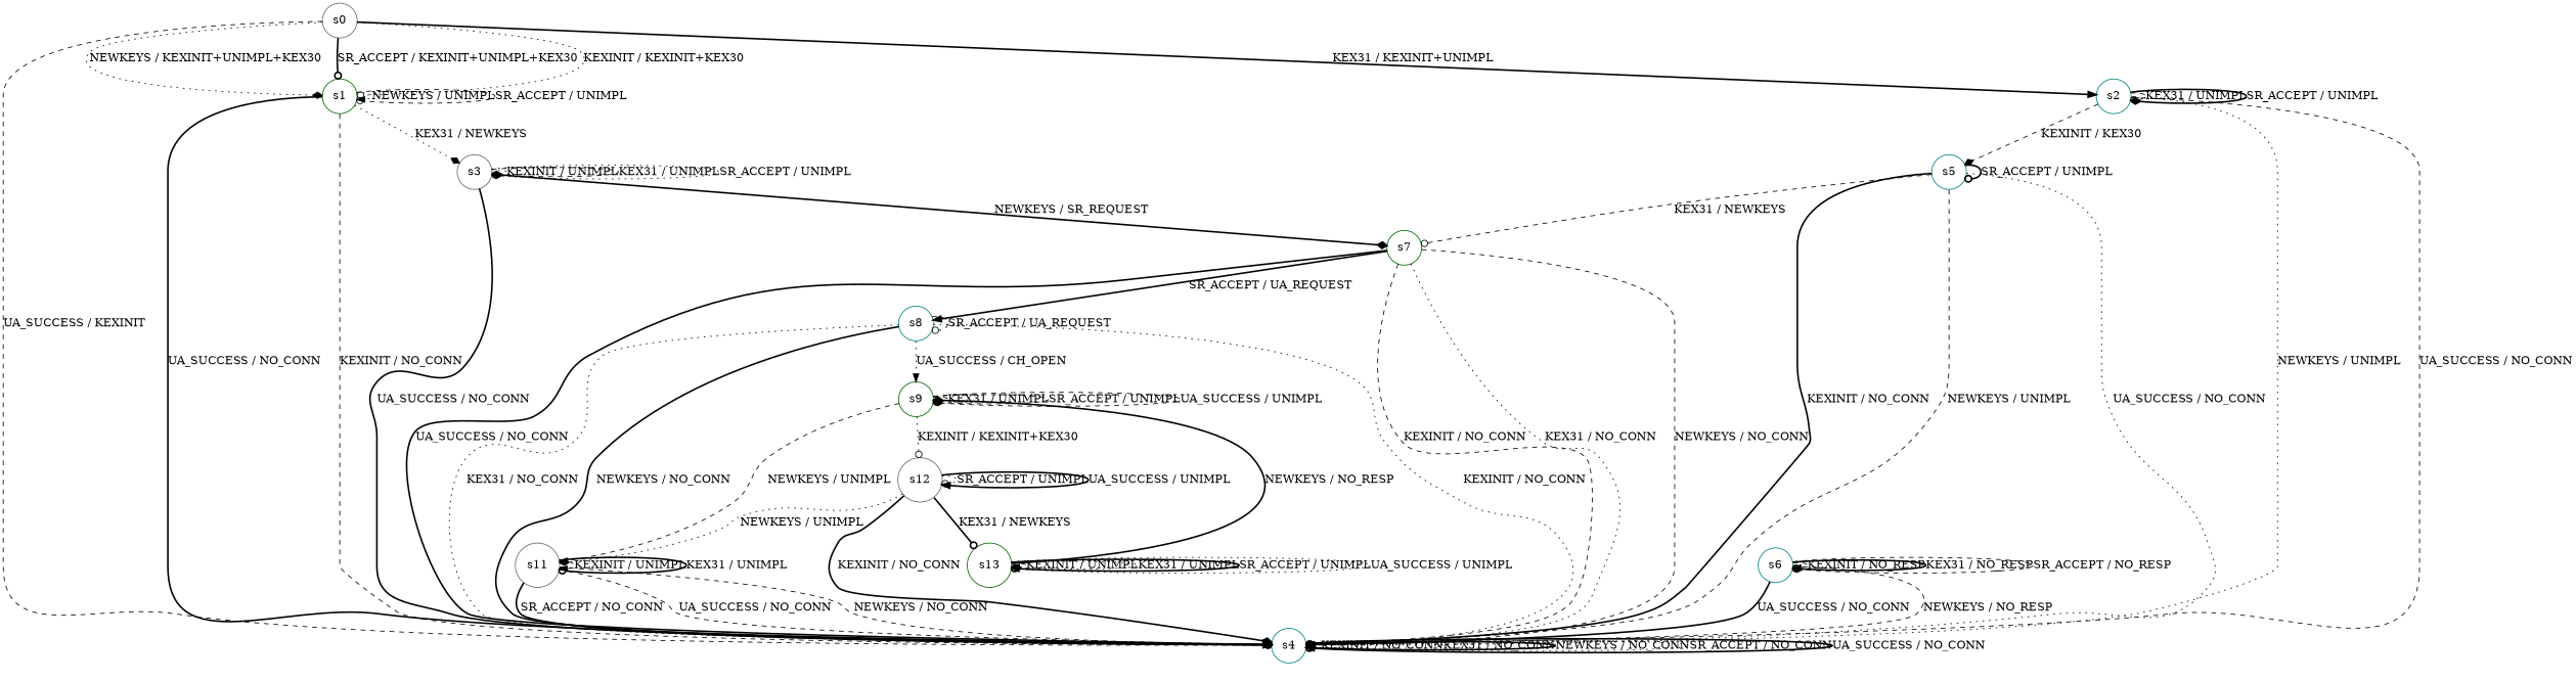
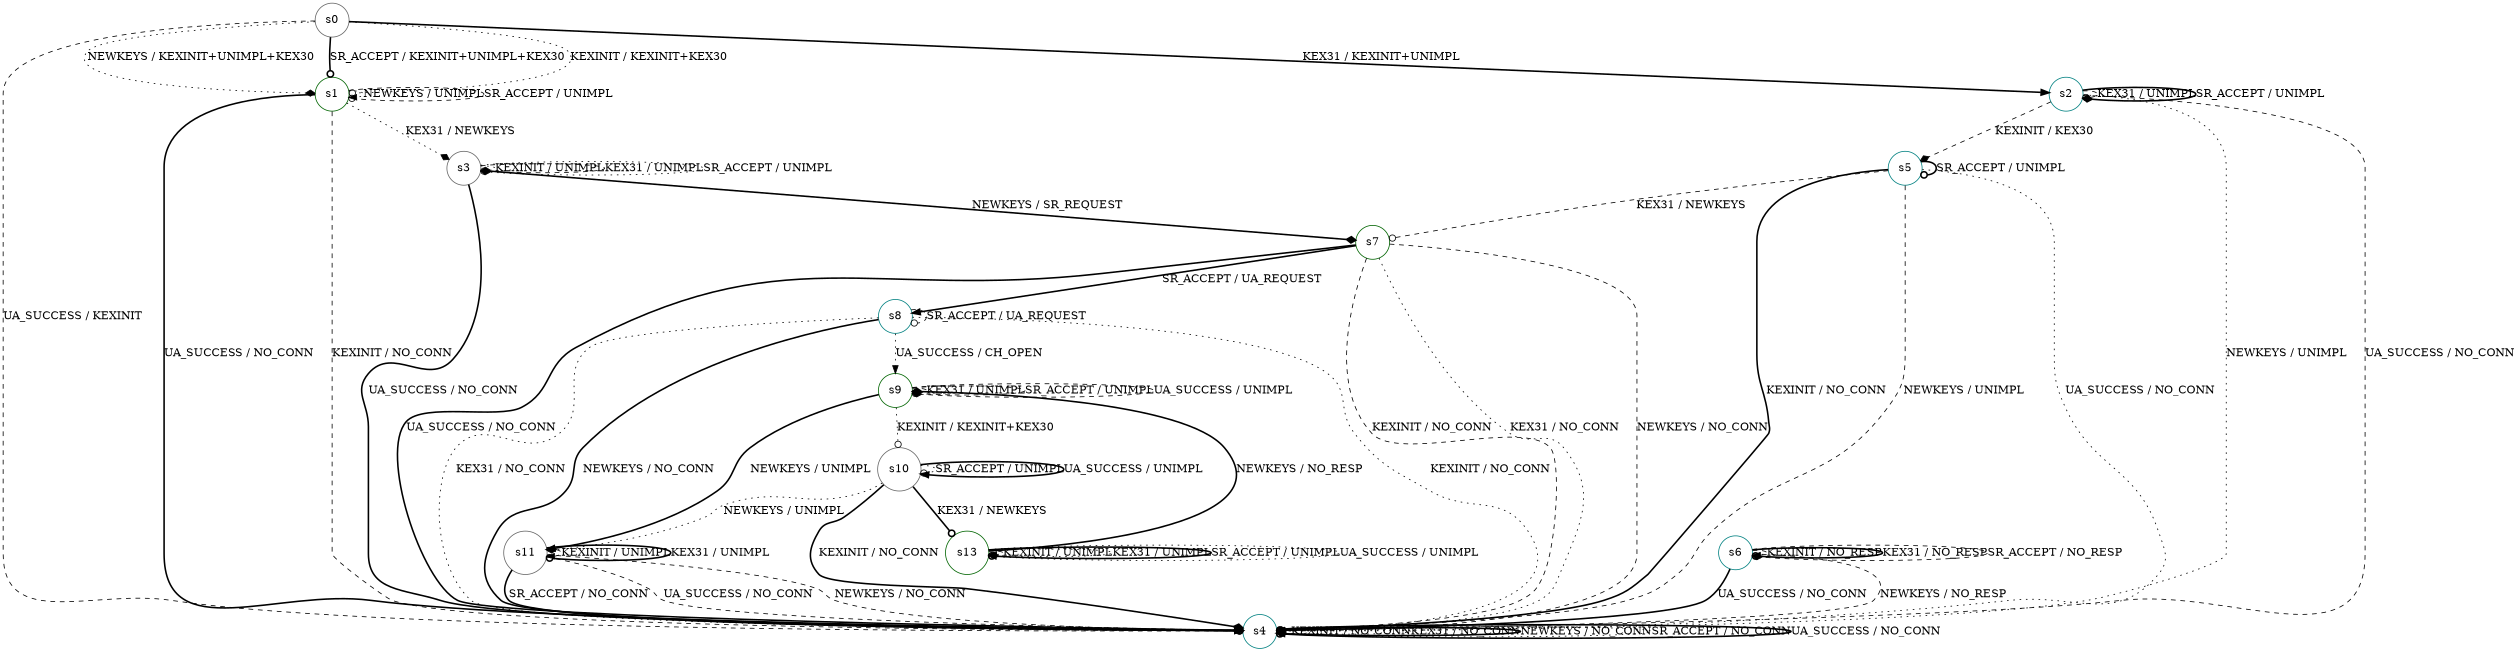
  digraph {
    node [color=teal shape=circle]
    edge [arrowhead=odot style=bold]
    n1 [color=gray40 label=s0]
    n2 [color=darkgreen label=s1]
    n3 [label=s2]
    n4 [label=s4]
    n5 [color=gray40 label=s3]
    n6 [label=s5]
    n7 [color=darkgreen label=s7]
    n8 [label=s8]
    n9 [label=s6]
    n10 [color=darkgreen label=s9]
-   n11 [color=gray40 label=s12]
+   n11 [color=gray40 label=s10]
    n12 [color=gray40 label=s11]
    n13 [color=darkgreen label=s13]
    n1 -> n2 [label="KEXINIT / KEXINIT+KEX30" style=dotted]
    n1 -> n2 [arrowhead=diamond label="NEWKEYS / KEXINIT+UNIMPL+KEX30" style=dotted]
    n1 -> n2 [label="SR_ACCEPT / KEXINIT+UNIMPL+KEX30"]
    n1 -> n3 [arrowhead=normal label="KEX31 / KEXINIT+UNIMPL"]
    n1 -> n4 [label="UA_SUCCESS / KEXINIT" style=dashed]
    n2 -> n2 [arrowhead=normal label="NEWKEYS / UNIMPL" style=dotted]
    n2 -> n2 [label="SR_ACCEPT / UNIMPL" style=dashed]
    n2 -> n4 [label="KEXINIT / NO_CONN" style=dashed]
    n2 -> n4 [label="UA_SUCCESS / NO_CONN"]
    n2 -> n5 [arrowhead=diamond label="KEX31 / NEWKEYS" style=dotted]
    n3 -> n3 [label="KEX31 / UNIMPL" style=dashed]
    n3 -> n3 [arrowhead=diamond label="SR_ACCEPT / UNIMPL"]
    n3 -> n4 [label="NEWKEYS / UNIMPL" style=dotted]
    n3 -> n4 [arrowhead=normal label="UA_SUCCESS / NO_CONN" style=dashed]
    n3 -> n6 [arrowhead=diamond label="KEXINIT / KEX30" style=dashed]
    n4 -> n4 [arrowhead=normal label="KEXINIT / NO_CONN" style=dashed]
    n4 -> n4 [arrowhead=diamond label="KEX31 / NO_CONN" style=dotted]
    n4 -> n4 [arrowhead=normal label="NEWKEYS / NO_CONN"]
    n4 -> n4 [arrowhead=diamond label="SR_ACCEPT / NO_CONN" style=dotted]
    n4 -> n4 [label="UA_SUCCESS / NO_CONN"]
    n5 -> n4 [arrowhead=normal label="UA_SUCCESS / NO_CONN"]
    n5 -> n5 [arrowhead=diamond label="KEXINIT / UNIMPL" style=dotted]
    n5 -> n5 [label="KEX31 / UNIMPL" style=dashed]
    n5 -> n5 [arrowhead=diamond label="SR_ACCEPT / UNIMPL" style=dotted]
    n5 -> n7 [arrowhead=diamond label="NEWKEYS / SR_REQUEST"]
    n6 -> n4 [label="KEXINIT / NO_CONN"]
    n6 -> n4 [label="NEWKEYS / UNIMPL" style=dashed]
    n6 -> n4 [label="UA_SUCCESS / NO_CONN" style=dotted]
    n6 -> n6 [label="SR_ACCEPT / UNIMPL"]
    n6 -> n7 [label="KEX31 / NEWKEYS" style=dashed]
    n7 -> n4 [arrowhead=normal label="KEXINIT / NO_CONN" style=dashed]
    n7 -> n4 [arrowhead=normal label="KEX31 / NO_CONN" style=dotted]
    n7 -> n4 [label="NEWKEYS / NO_CONN" style=dashed]
    n7 -> n4 [arrowhead=diamond label="UA_SUCCESS / NO_CONN"]
    n7 -> n8 [arrowhead=normal label="SR_ACCEPT / UA_REQUEST"]
    n8 -> n4 [arrowhead=normal label="KEXINIT / NO_CONN" style=dotted]
    n8 -> n4 [arrowhead=normal label="KEX31 / NO_CONN" style=dotted]
    n8 -> n4 [arrowhead=normal label="NEWKEYS / NO_CONN"]
    n8 -> n8 [label="SR_ACCEPT / UA_REQUEST" style=dashed]
    n8 -> n10 [arrowhead=normal label="UA_SUCCESS / CH_OPEN" style=dotted]
    n9 -> n4 [label="NEWKEYS / NO_RESP" style=dashed]
    n9 -> n4 [arrowhead=diamond label="UA_SUCCESS / NO_CONN"]
    n9 -> n9 [arrowhead=normal label="KEXINIT / NO_RESP" style=dashed]
    n9 -> n9 [label="KEX31 / NO_RESP"]
    n9 -> n9 [arrowhead=diamond label="SR_ACCEPT / NO_RESP" style=dashed]
    n10 -> n10 [label="KEX31 / UNIMPL" style=dashed]
    n10 -> n10 [label="SR_ACCEPT / UNIMPL" style=dashed]
    n10 -> n10 [arrowhead=diamond label="UA_SUCCESS / UNIMPL" style=dashed]
    n10 -> n11 [label="KEXINIT / KEXINIT+KEX30" style=dotted]
-   n10 -> n12 [arrowhead=normal label="NEWKEYS / UNIMPL" style=dashed]
+   n10 -> n12 [arrowhead=normal label="NEWKEYS / UNIMPL"]
    n11 -> n4 [arrowhead=diamond label="KEXINIT / NO_CONN"]
    n11 -> n11 [label="SR_ACCEPT / UNIMPL" style=dotted]
    n11 -> n11 [arrowhead=normal label="UA_SUCCESS / UNIMPL"]
    n11 -> n12 [arrowhead=diamond label="NEWKEYS / UNIMPL" style=dotted]
    n11 -> n13 [label="KEX31 / NEWKEYS"]
    n12 -> n4 [arrowhead=normal label="NEWKEYS / NO_CONN" style=dashed]
    n12 -> n4 [label="SR_ACCEPT / NO_CONN"]
    n12 -> n4 [arrowhead=normal label="UA_SUCCESS / NO_CONN" style=dashed]
    n12 -> n12 [arrowhead=normal label="KEXINIT / UNIMPL" style=dashed]
    n12 -> n12 [label="KEX31 / UNIMPL"]
    n13 -> n10 [arrowhead=diamond label="NEWKEYS / NO_RESP"]
    n13 -> n13 [arrowhead=normal label="KEXINIT / UNIMPL" style=dashed]
    n13 -> n13 [arrowhead=diamond label="KEX31 / UNIMPL" style=dotted]
    n13 -> n13 [label="SR_ACCEPT / UNIMPL"]
    n13 -> n13 [arrowhead=normal label="UA_SUCCESS / UNIMPL" style=dotted]
  }
